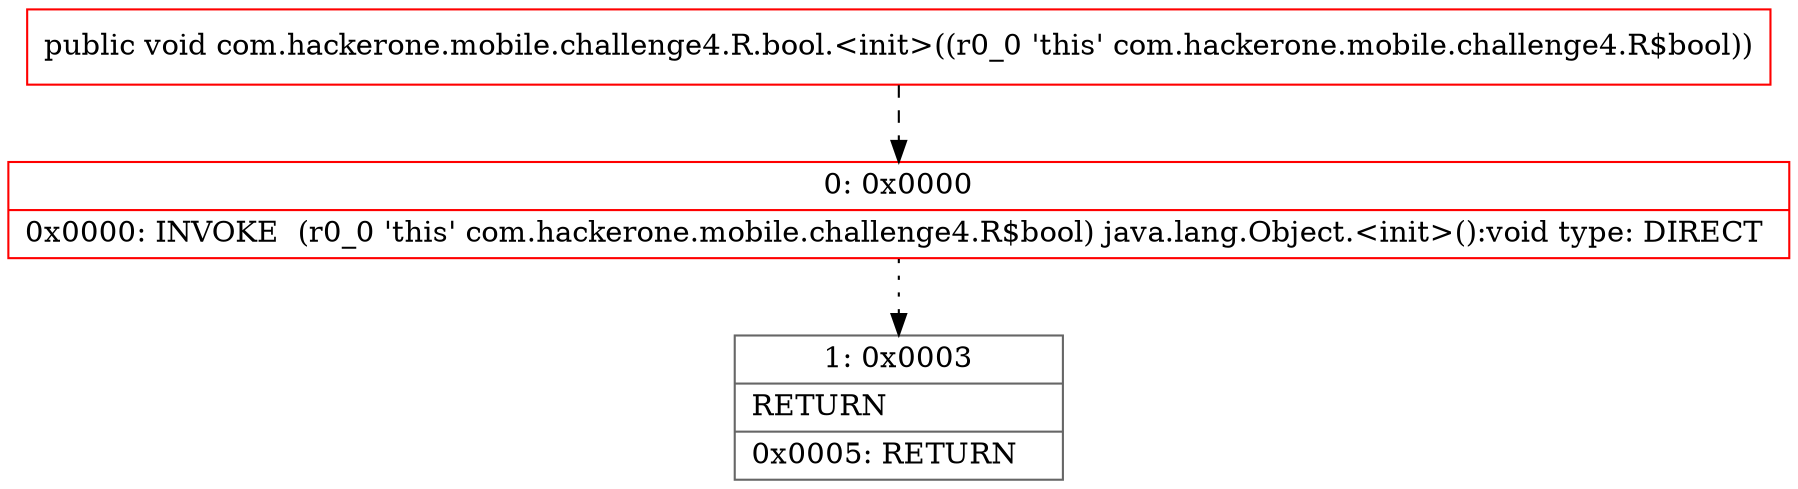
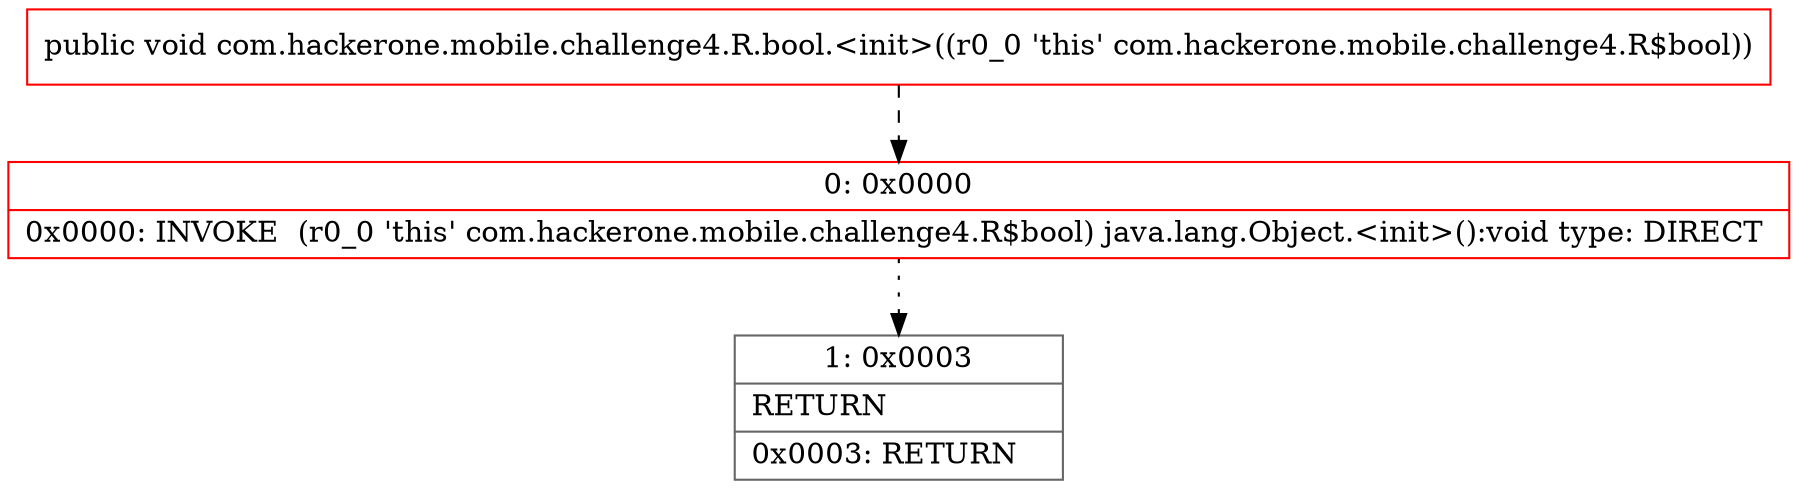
  digraph {
    node [shape=record color=red]
    n1 [label="{0\:\ 0x0000|0x0000: INVOKE  (r0_0 'this' com.hackerone.mobile.challenge4.R$bool) java.lang.Object.\<init\>():void type: DIRECT \l}"]
-   n2 [label="{1\:\ 0x0003|RETURN\l|0x0005: RETURN   \l}" color=gray40]
+   n2 [label="{1\:\ 0x0003|RETURN\l|0x0003: RETURN   \l}" color=gray40]
    n3 [label="{public void com.hackerone.mobile.challenge4.R.bool.\<init\>((r0_0 'this' com.hackerone.mobile.challenge4.R$bool)) }"]
    n1 -> n2 [style=dotted]
    n3 -> n1 [style=dashed]
  }
